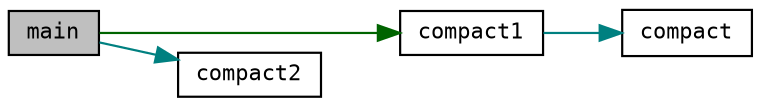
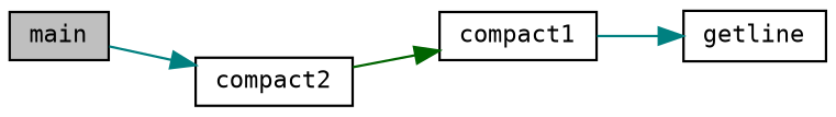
  digraph {
    fontname="DejaVu Sans Mono"
    rankdir=LR
    node [color=black fillcolor=white fontname="DejaVu Sans Mono" fontsize=10 shape=record style=filled]
    edge [color=teal fontname="DejaVu Sans Mono" fontsize=10 labelfontname=Helvetica labelfontsize=10 style=solid]
    n1 [fillcolor=grey75 fontcolor=black height=0.2 label=main width=0.4]
    n2 [height=0.2 label=compact1 width=0.4]
    n3 [height=0.2 label=compact2 width=0.4]
-   n4 [height=0.2 label=compact width=0.4]
-   n1 -> n2 [color=darkgreen]
+   n4 [height=0.2 label=getline width=0.4]
+   n3 -> n2 [color=darkgreen]
    n1 -> n3
    n2 -> n4
  }
